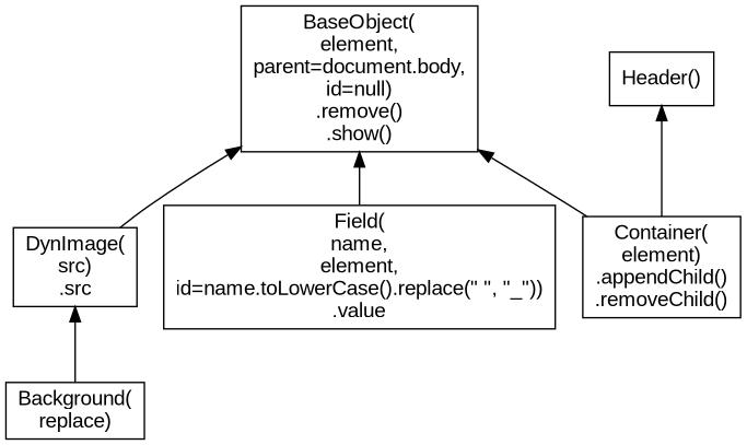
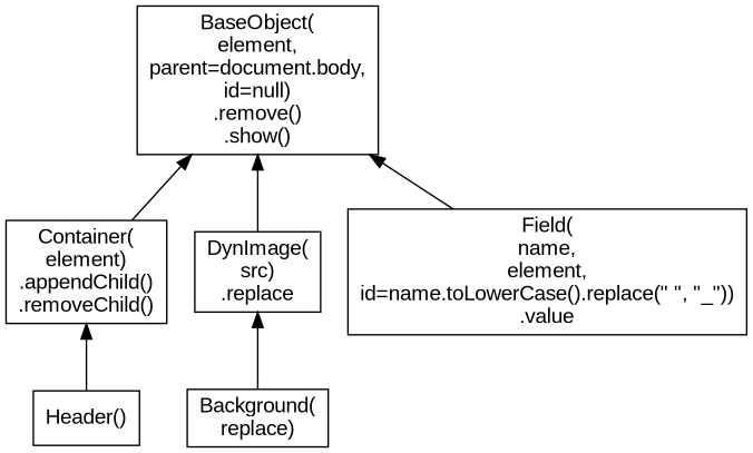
  digraph {
    rankdir=BT
    node [fontname=Arial shape=box]
    n1 [label="BaseObject(\nelement,\nparent=document.body,\nid=null)\n.remove()\n.show()"]
    n2 [label="Container(\nelement)\n.appendChild()\n.removeChild()"]
    n3 [label="Header()"]
-   n4 [label="DynImage(\nsrc)\n.src"]
+   n4 [label="DynImage(\nsrc)\n.replace"]
    n5 [label="Background(\nreplace)"]
    n6 [label="Field(\nname,\nelement,\nid=name.toLowerCase().replace(\" \", \"_\"))\n.value"]
    n2 -> n1
-   n2 -> n3
+   n3 -> n2
    n4 -> n1
    n5 -> n4
    n6 -> n1
  }
